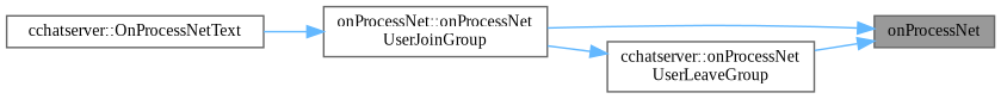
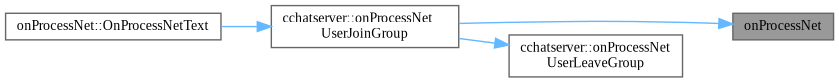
  digraph {
    fontname="Liberation Serif"
    rankdir=RL
    node [color=grey40 fillcolor=white fontname="Liberation Serif" fontsize=10 shape=box style=filled]
    edge [color=steelblue1 dir=back fontname="Liberation Serif" fontsize=10 labelfontname=Helvetica labelfontsize=10 style=solid]
    n1 [color=gray40 fillcolor=grey60 fontcolor=black height=0.2 label=onProcessNet width=0.4]
-   n2 [height=0.2 label="onProcessNet::onProcessNet\lUserJoinGroup" width=0.4]
+   n2 [height=0.2 label="cchatserver::onProcessNet\lUserJoinGroup" width=0.4]
    n3 [height=0.2 label="cchatserver::onProcessNet\lUserLeaveGroup" width=0.4]
-   n4 [height=0.2 label="cchatserver::OnProcessNetText" width=0.4]
+   n4 [height=0.2 label="onProcessNet::OnProcessNetText" width=0.4]
    n1 -> n2
-   n1 -> n3
    n2 -> n4
    n3 -> n2
  }
